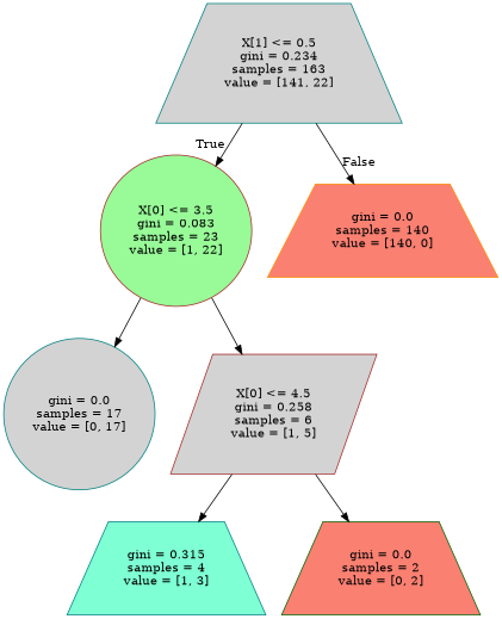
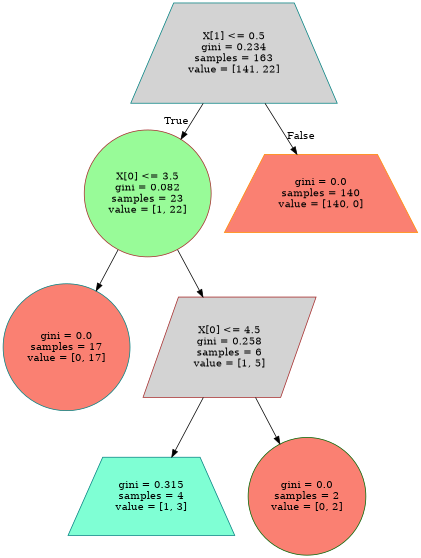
  digraph {
    node [color=teal fillcolor=salmon shape=trapezium style=filled]
    n1 [fillcolor=lightgrey label="X[1] <= 0.5\ngini = 0.234\nsamples = 163\nvalue = [141, 22]"]
-   n2 [color=brown fillcolor=palegreen label="X[0] <= 3.5\ngini = 0.083\nsamples = 23\nvalue = [1, 22]" shape=circle]
+   n2 [color=brown fillcolor=palegreen label="X[0] <= 3.5\ngini = 0.082\nsamples = 23\nvalue = [1, 22]" shape=circle]
    n3 [color=darkorange label="gini = 0.0\nsamples = 140\nvalue = [140, 0]"]
-   n4 [fillcolor=lightgrey label="gini = 0.0\nsamples = 17\nvalue = [0, 17]" shape=circle]
+   n4 [label="gini = 0.0\nsamples = 17\nvalue = [0, 17]" shape=circle]
    n5 [color=brown fillcolor=lightgrey label="X[0] <= 4.5\ngini = 0.258\nsamples = 6\nvalue = [1, 5]" shape=parallelogram]
    n6 [fillcolor=aquamarine label="gini = 0.315\nsamples = 4\nvalue = [1, 3]"]
-   n7 [color=darkgreen label="gini = 0.0\nsamples = 2\nvalue = [0, 2]"]
+   n7 [color=darkgreen label="gini = 0.0\nsamples = 2\nvalue = [0, 2]" shape=circle]
    n1 -> n2 [headlabel=True labelangle=45 labeldistance=2.5]
    n1 -> n3 [headlabel=False labelangle=-45 labeldistance=2.5]
    n2 -> n4
    n2 -> n5
    n5 -> n6
    n5 -> n7
  }
